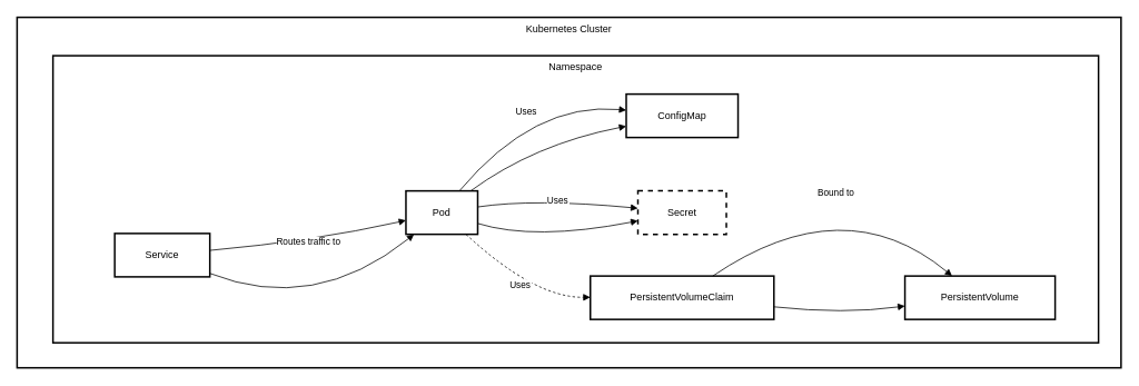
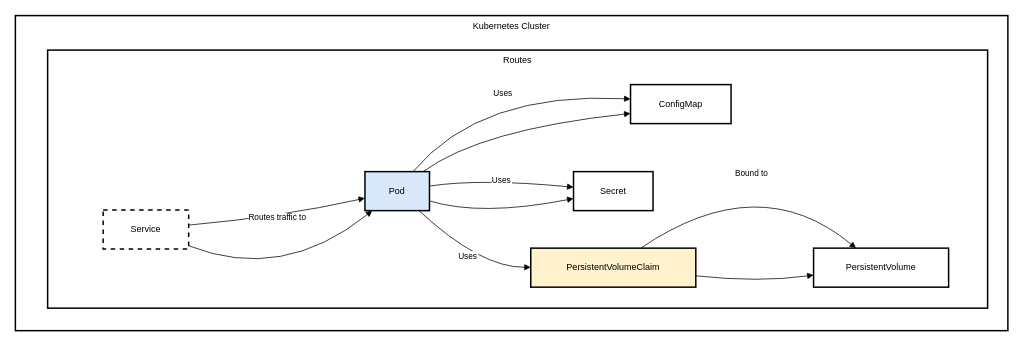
  <mxCell id="0" />
  <mxCell id="1" parent="0" />
  <mxCell id="2" value="Kubernetes Cluster" style="whiteSpace=wrap;strokeWidth=2;verticalAlign=top;" vertex="1" parent="1"><mxGeometry x="20" y="20" width="1323" height="420" as="geometry" /></mxCell>
- <mxCell id="3" value="Namespace" style="whiteSpace=wrap;strokeWidth=2;verticalAlign=top;" vertex="1" parent="2"><mxGeometry x="43" y="46" width="1253" height="344" as="geometry" /></mxCell>
- <mxCell id="4" value="Pod" style="whiteSpace=wrap;strokeWidth=2;" vertex="1" parent="3"><mxGeometry x="423" y="162" width="86" height="52" as="geometry" /></mxCell>
- <mxCell id="5" value="ConfigMap" style="whiteSpace=wrap;strokeWidth=2;" vertex="1" parent="3"><mxGeometry x="687" y="46" width="134" height="52" as="geometry" /></mxCell>
- <mxCell id="6" value="Secret" style="whiteSpace=wrap;strokeWidth=2;dashed=1;" vertex="1" parent="3"><mxGeometry x="701" y="162" width="106" height="52" as="geometry" /></mxCell>
- <mxCell id="7" value="PersistentVolumeClaim" style="whiteSpace=wrap;strokeWidth=2;" vertex="1" parent="3"><mxGeometry x="644" y="264" width="220" height="52" as="geometry" /></mxCell>
- <mxCell id="8" value="Service" style="whiteSpace=wrap;strokeWidth=2;" vertex="1" parent="3"><mxGeometry x="74" y="213" width="114" height="52" as="geometry" /></mxCell>
+ <mxCell id="3" value="Routes" style="whiteSpace=wrap;strokeWidth=2;verticalAlign=top;" vertex="1" parent="2"><mxGeometry x="43" y="46" width="1253" height="344" as="geometry" /></mxCell>
+ <mxCell id="4" value="Pod" style="whiteSpace=wrap;strokeWidth=2;fillColor=#dae8fc;" vertex="1" parent="3"><mxGeometry x="423" y="162" width="86" height="52" as="geometry" /></mxCell>
+ <mxCell id="5" value="ConfigMap" style="whiteSpace=wrap;strokeWidth=2;" vertex="1" parent="3"><mxGeometry x="777" y="46" width="134" height="52" as="geometry" /></mxCell>
+ <mxCell id="6" value="Secret" style="whiteSpace=wrap;strokeWidth=2;" vertex="1" parent="3"><mxGeometry x="701" y="162" width="106" height="52" as="geometry" /></mxCell>
+ <mxCell id="7" value="PersistentVolumeClaim" style="whiteSpace=wrap;strokeWidth=2;fillColor=#fff2cc;" vertex="1" parent="3"><mxGeometry x="644" y="264" width="220" height="52" as="geometry" /></mxCell>
+ <mxCell id="8" value="Service" style="whiteSpace=wrap;strokeWidth=2;dashed=1;" vertex="1" parent="3"><mxGeometry x="74" y="213" width="114" height="52" as="geometry" /></mxCell>
  <mxCell id="9" value="PersistentVolume" style="whiteSpace=wrap;strokeWidth=2;" vertex="1" parent="3"><mxGeometry x="1021" y="264" width="180" height="52" as="geometry" /></mxCell>
  <mxCell id="10" value="Uses" style="curved=1;startArrow=none;endArrow=block;exitX=0.75;exitY=-0.01;entryX=0;entryY=0.37;rounded=0;" edge="1" parent="3" source="4" target="5"><mxGeometry relative="1" as="geometry"><Array as="points"><mxPoint x="577" y="55" /></Array></mxGeometry></mxCell>
  <mxCell id="11" value="Uses" style="curved=1;startArrow=none;endArrow=block;exitX=1;exitY=0.37;entryX=0;entryY=0.4;rounded=0;" edge="1" parent="3" source="4" target="6"><mxGeometry relative="1" as="geometry"><Array as="points"><mxPoint x="577" y="171" /></Array></mxGeometry></mxCell>
- <mxCell id="12" value="Uses" style="curved=1;startArrow=none;endArrow=block;exitX=0.83;exitY=0.99;entryX=0;entryY=0.49;rounded=0;dashed=1;" edge="1" parent="3" source="4" target="7"><mxGeometry relative="1" as="geometry"><Array as="points"><mxPoint x="577" y="290" /></Array></mxGeometry></mxCell>
+ <mxCell id="12" value="Uses" style="curved=1;startArrow=none;endArrow=block;exitX=0.83;exitY=0.99;entryX=0;entryY=0.49;rounded=0;" edge="1" parent="3" source="4" target="7"><mxGeometry relative="1" as="geometry"><Array as="points"><mxPoint x="577" y="290" /></Array></mxGeometry></mxCell>
  <mxCell id="13" value="Routes traffic to" style="curved=1;startArrow=none;endArrow=block;exitX=1;exitY=0.39;entryX=0;entryY=0.68;rounded=0;" edge="1" parent="3" source="8" target="4"><mxGeometry relative="1" as="geometry"><Array as="points"><mxPoint x="313" y="222" /></Array></mxGeometry></mxCell>
  <mxCell id="14" value="Bound to" style="curved=1;startArrow=none;endArrow=block;exitX=0.67;exitY=-0.01;entryX=0.31;entryY=-0.01;rounded=0;" edge="1" parent="3" source="7" target="9"><mxGeometry relative="1" as="geometry"><Array as="points"><mxPoint x="948" y="157" /></Array></mxGeometry></mxCell>
  <mxCell id="15" value="" style="curved=1;startArrow=none;endArrow=block;exitX=1;exitY=0.71;entryX=0;entryY=0.69;rounded=0;" edge="1" parent="3" source="7" target="9"><mxGeometry relative="1" as="geometry"><Array as="points"><mxPoint x="948" y="310" /></Array></mxGeometry></mxCell>
  <mxCell id="16" value="" style="curved=1;startArrow=none;endArrow=block;exitX=0.91;exitY=-0.01;entryX=0;entryY=0.74;rounded=0;" edge="1" parent="3" source="4" target="5"><mxGeometry relative="1" as="geometry"><Array as="points"><mxPoint x="577" y="106" /></Array></mxGeometry></mxCell>
  <mxCell id="17" value="" style="curved=1;startArrow=none;endArrow=block;exitX=1;exitY=0.75;entryX=0;entryY=0.69;rounded=0;" edge="1" parent="3" source="4" target="6"><mxGeometry relative="1" as="geometry"><Array as="points"><mxPoint x="577" y="222" /></Array></mxGeometry></mxCell>
  <mxCell id="18" value="" style="curved=1;startArrow=none;endArrow=block;exitX=1;exitY=0.92;entryX=0.12;entryY=0.99;rounded=0;" edge="1" parent="3" source="8" target="4"><mxGeometry relative="1" as="geometry"><Array as="points"><mxPoint x="313" y="310" /></Array></mxGeometry></mxCell>
